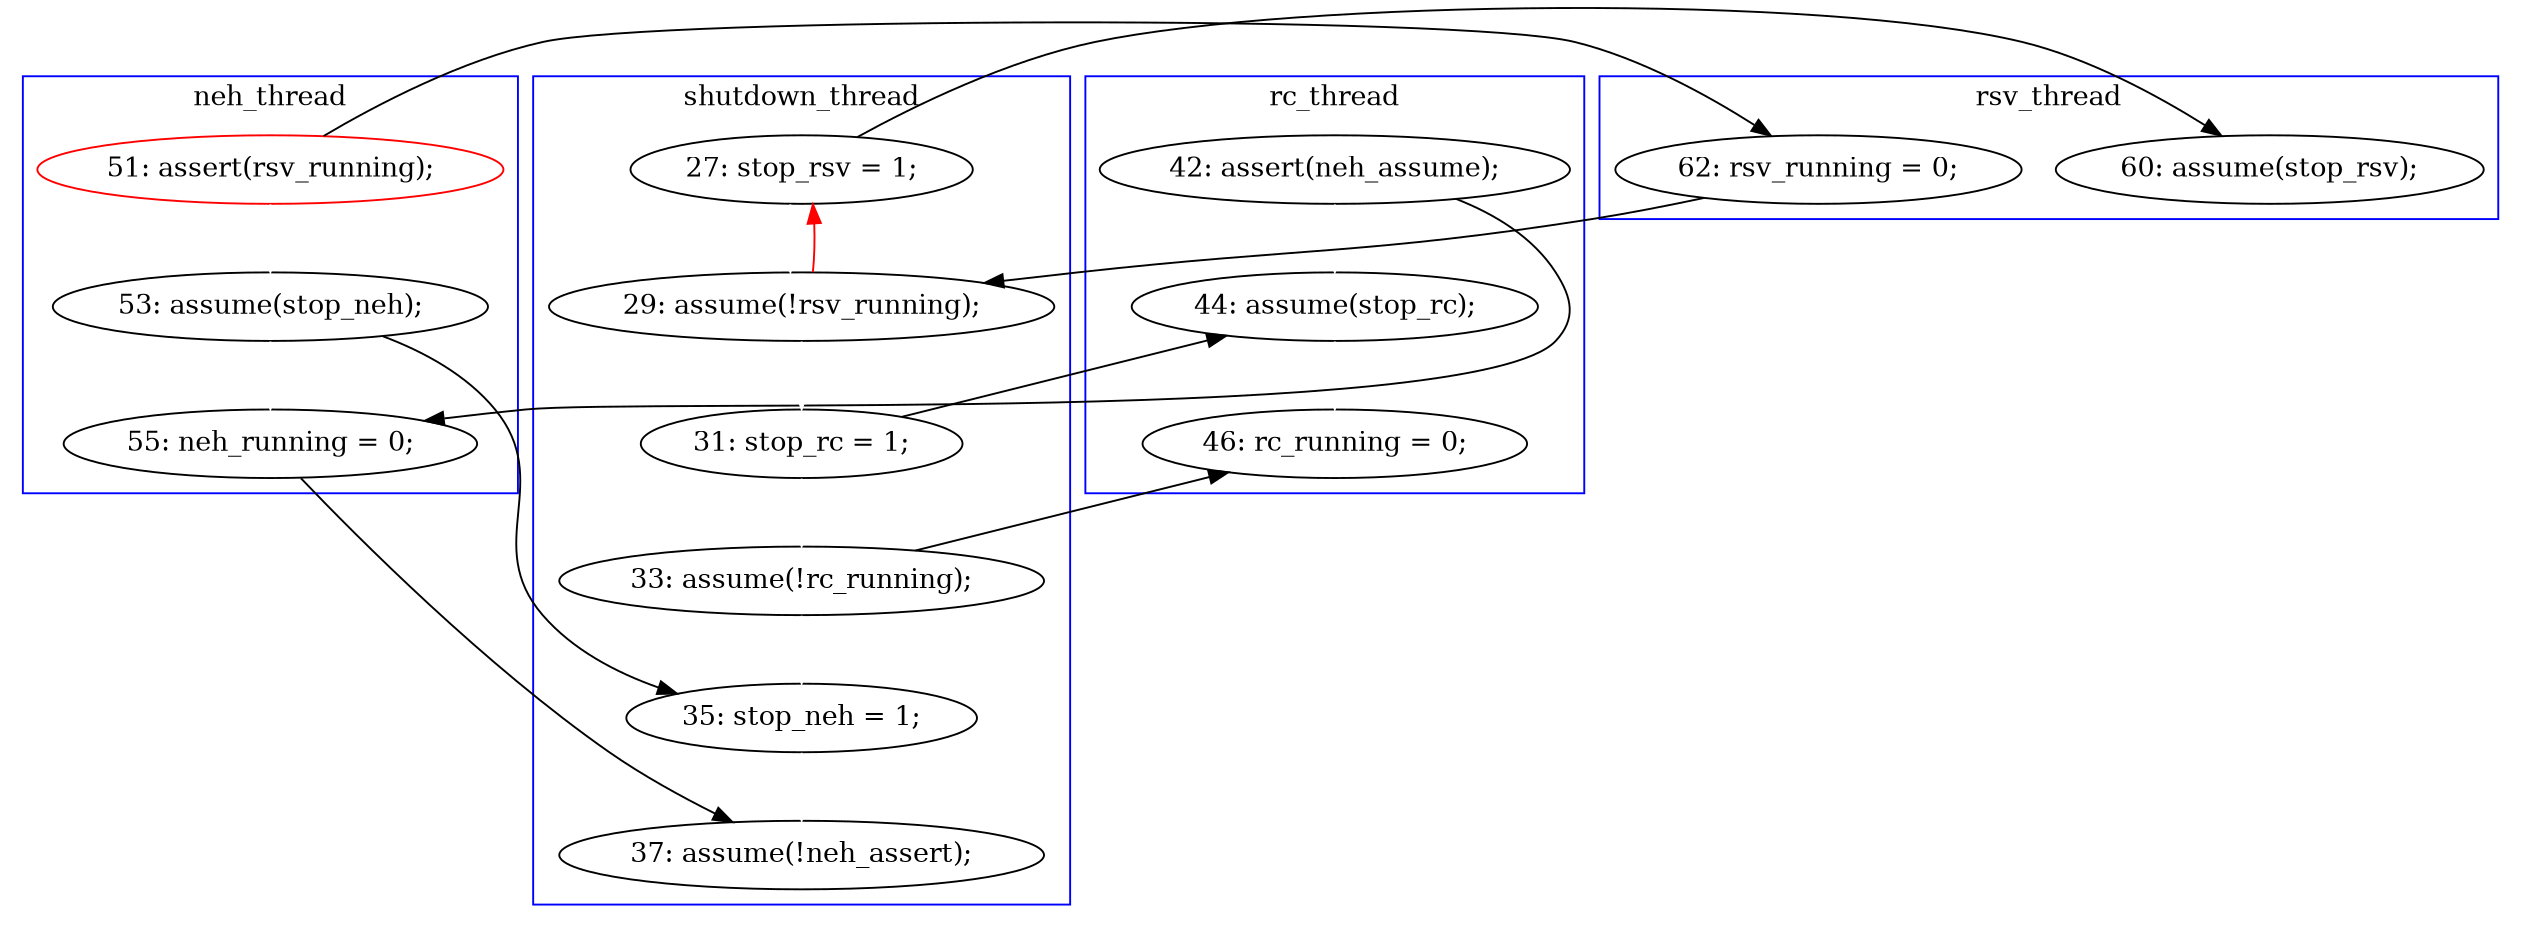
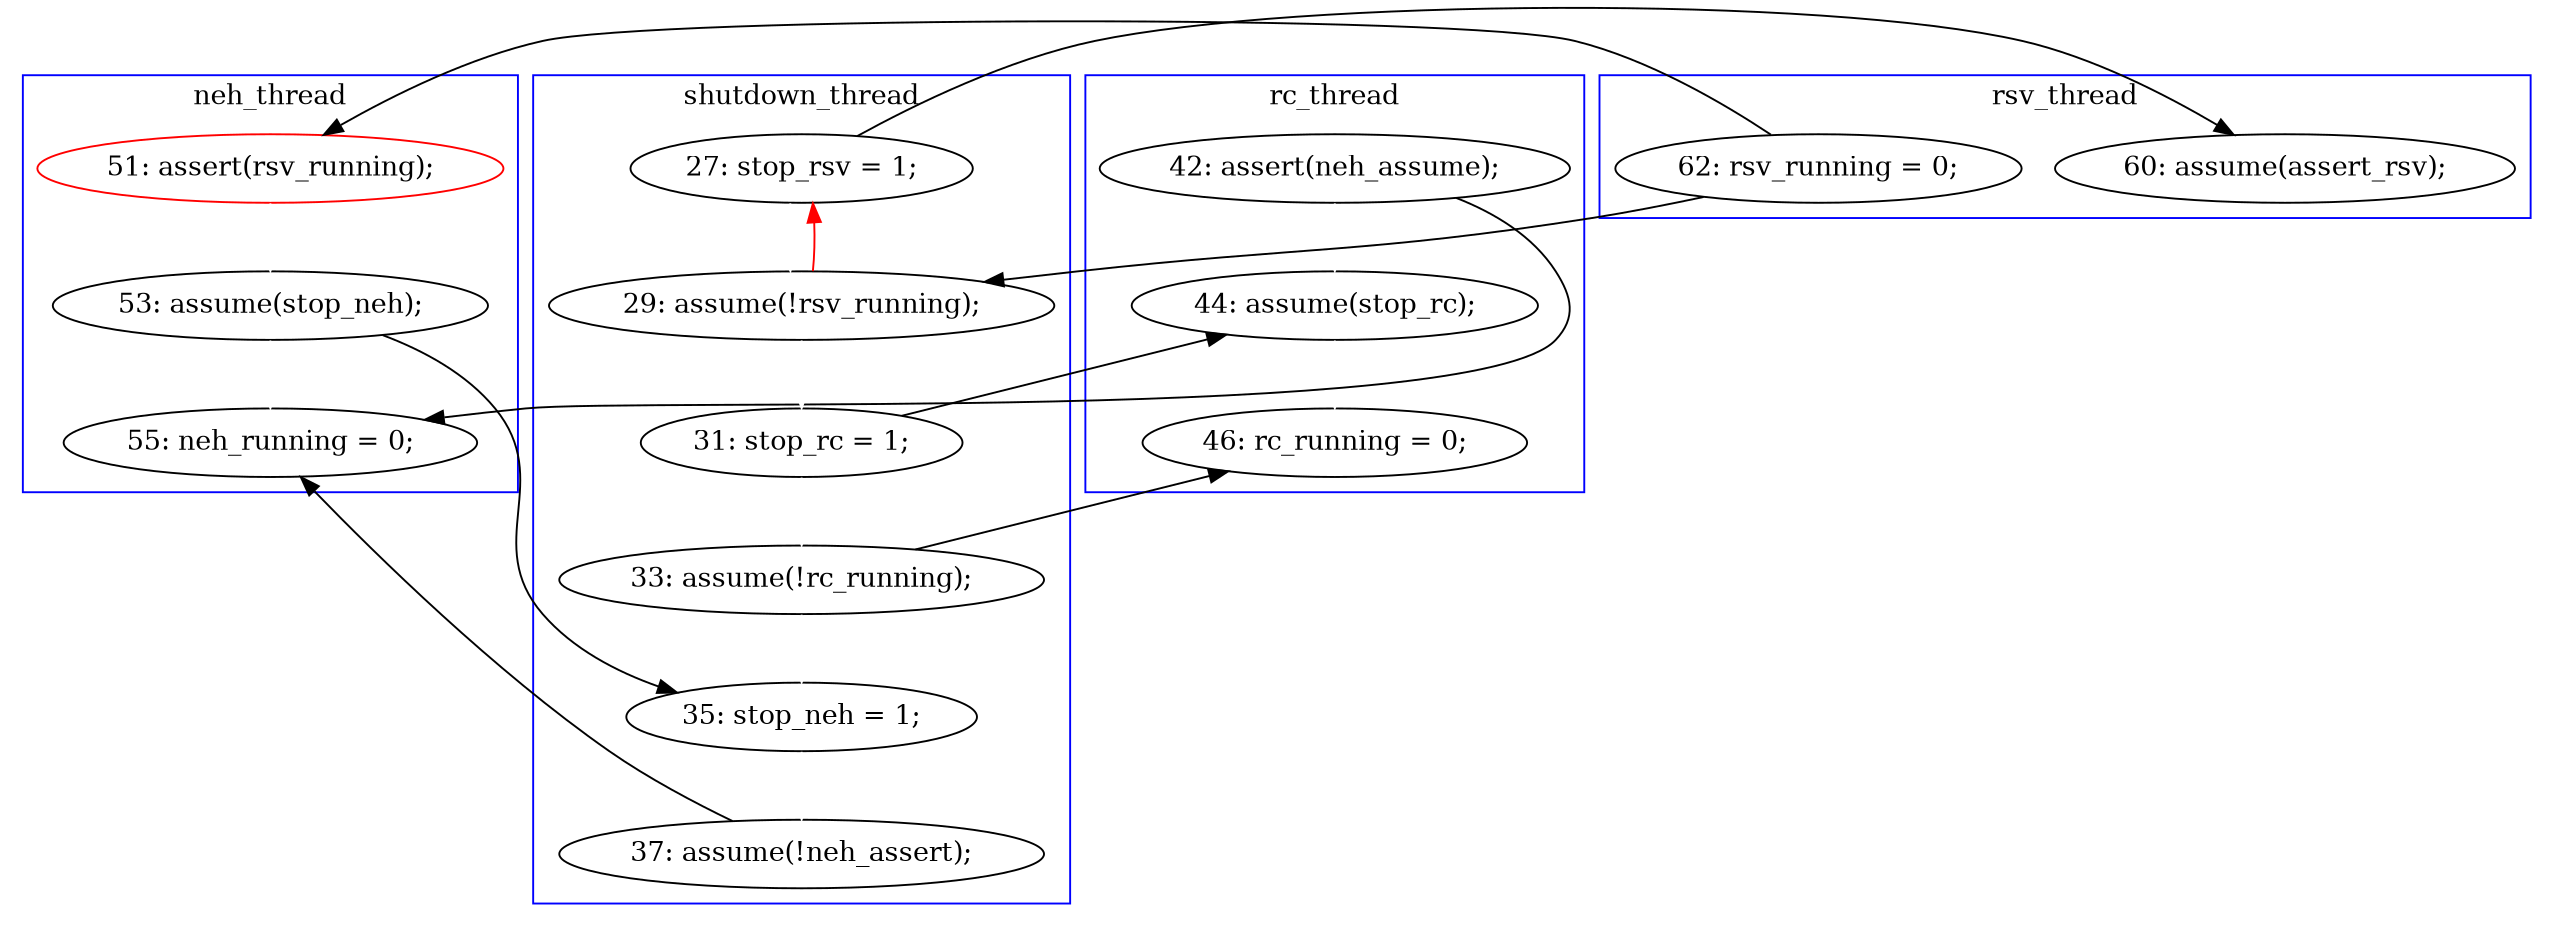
  digraph {
    edge [color=white style=solid]
    n1 [label="46: rc_running = 0;"]
    n2 [label="44: assume(stop_rc);"]
    n3 [label="42: assert(neh_assume);"]
    n4 [label="53: assume(stop_neh);"]
    n5 [color=red label="51: assert(rsv_running);"]
    n6 [label="55: neh_running = 0;"]
-   n7 [label="60: assume(stop_rsv);"]
+   n7 [label="60: assume(assert_rsv);"]
    n8 [label="62: rsv_running = 0;"]
    n9 [label="35: stop_neh = 1;"]
    n10 [label="33: assume(!rc_running);"]
    n11 [label="29: assume(!rsv_running);"]
    n12 [label="27: stop_rsv = 1;"]
    n13 [label="31: stop_rc = 1;"]
    n14 [label="37: assume(!neh_assert);"]
    subgraph cluster_1 {
      color=blue
      label=rc_thread
      n1
      n2
      n3
    }
    subgraph cluster_2 {
      color=blue
      label=neh_thread
      n4
      n5
      n6
    }
    subgraph cluster_3 {
      color=blue
      label=rsv_thread
      n7
      n8
    }
    subgraph cluster_4 {
      color=blue
      label=shutdown_thread
      n9
      n10
      n11
      n12
      n13
      n14
    }
    n2 -> n1
    n3 -> n2
    n3 -> n6 [color=black constraint=false]
    n4 -> n6
    n4 -> n9 [color=black constraint=false]
    n5 -> n4
-   n5 -> n8 [color=black constraint=false]
+   n8 -> n5 [color=black constraint=false]
    n8 -> n11 [color=black constraint=false]
    n9 -> n14
    n10 -> n1 [color=black constraint=false]
    n10 -> n9
    n11 -> n12 [color=red constraint=false]
    n11 -> n13
    n12 -> n7 [color=black constraint=false]
    n12 -> n11
    n13 -> n2 [color=black constraint=false]
    n13 -> n10
-   n6 -> n14 [color=black constraint=false]
+   n14 -> n6 [color=black constraint=false]
  }
